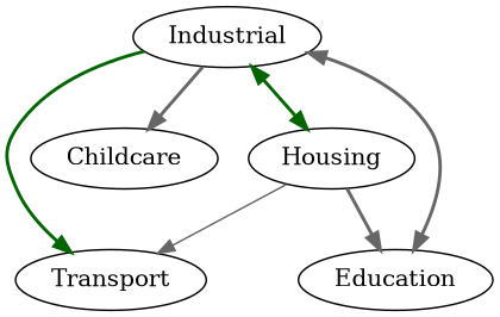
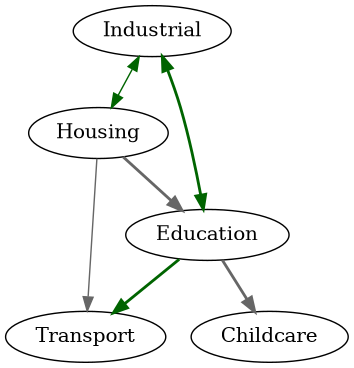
  digraph {
    edge [color=gray40 style=bold]
    Industrial
    Housing
    Childcare
    Transport
    Education
-   Industrial -> Housing [color=darkgreen dir=both]
-   Industrial -> Childcare
-   Industrial -> Transport [color=darkgreen]
-   Industrial -> Education [dir=both]
+   Industrial -> Housing [color=darkgreen dir=both style=solid]
+   Education -> Childcare
+   Education -> Transport [color=darkgreen]
+   Industrial -> Education [color=darkgreen dir=both]
    Housing -> Transport [style=solid]
    Housing -> Education
  }
